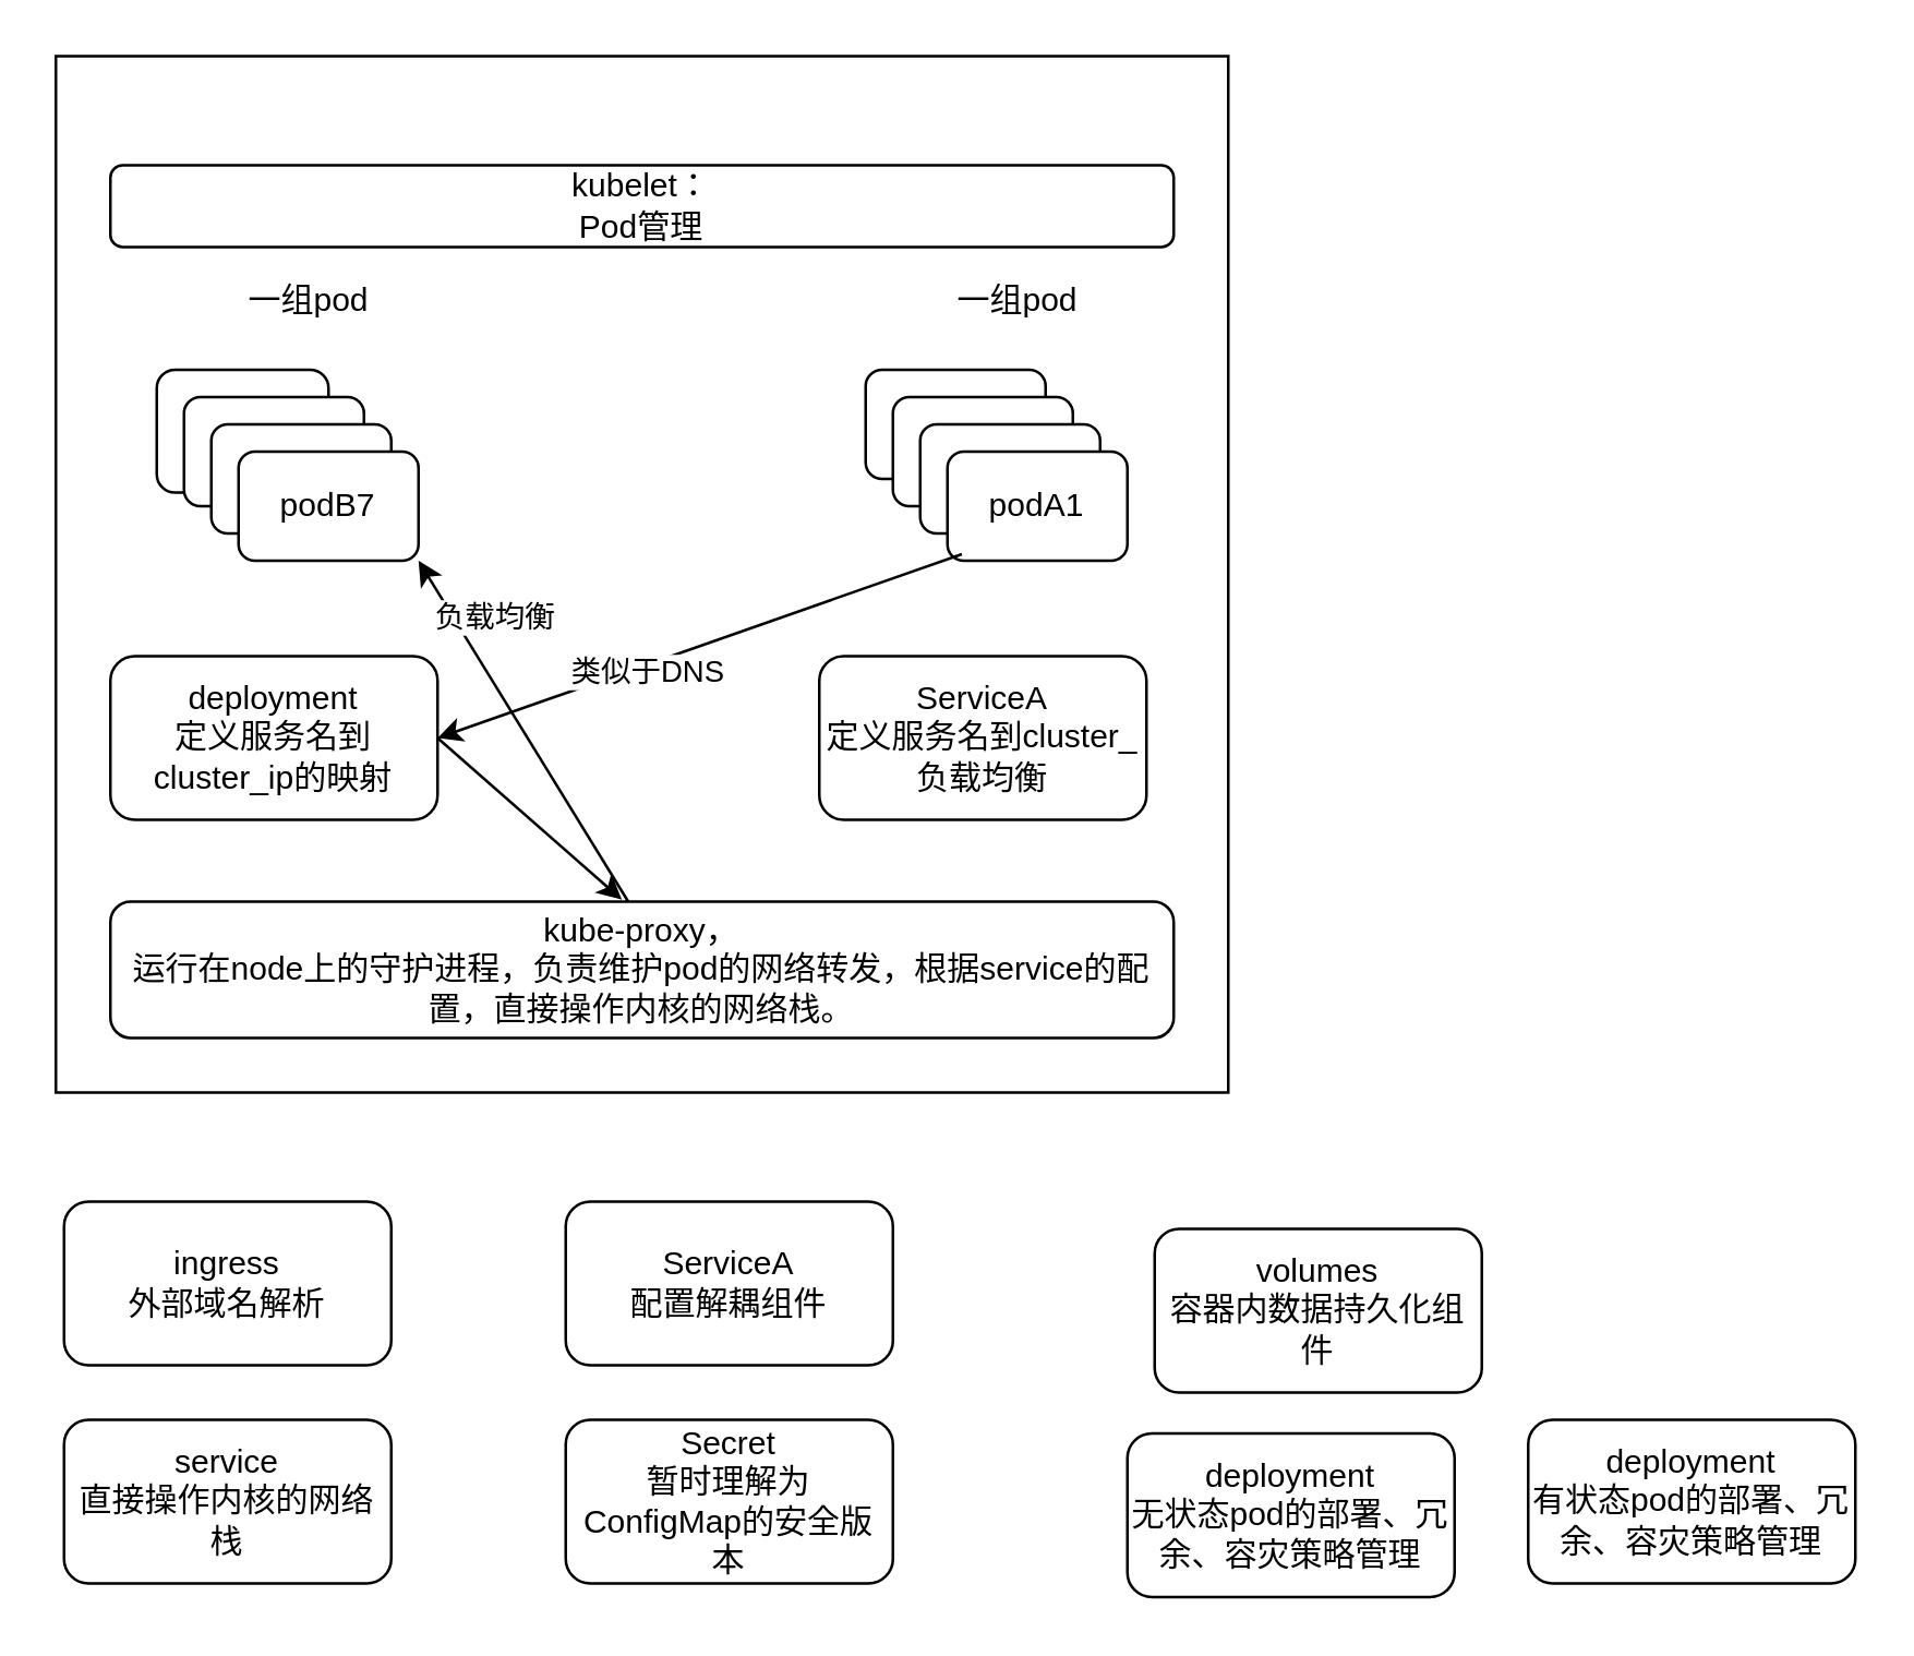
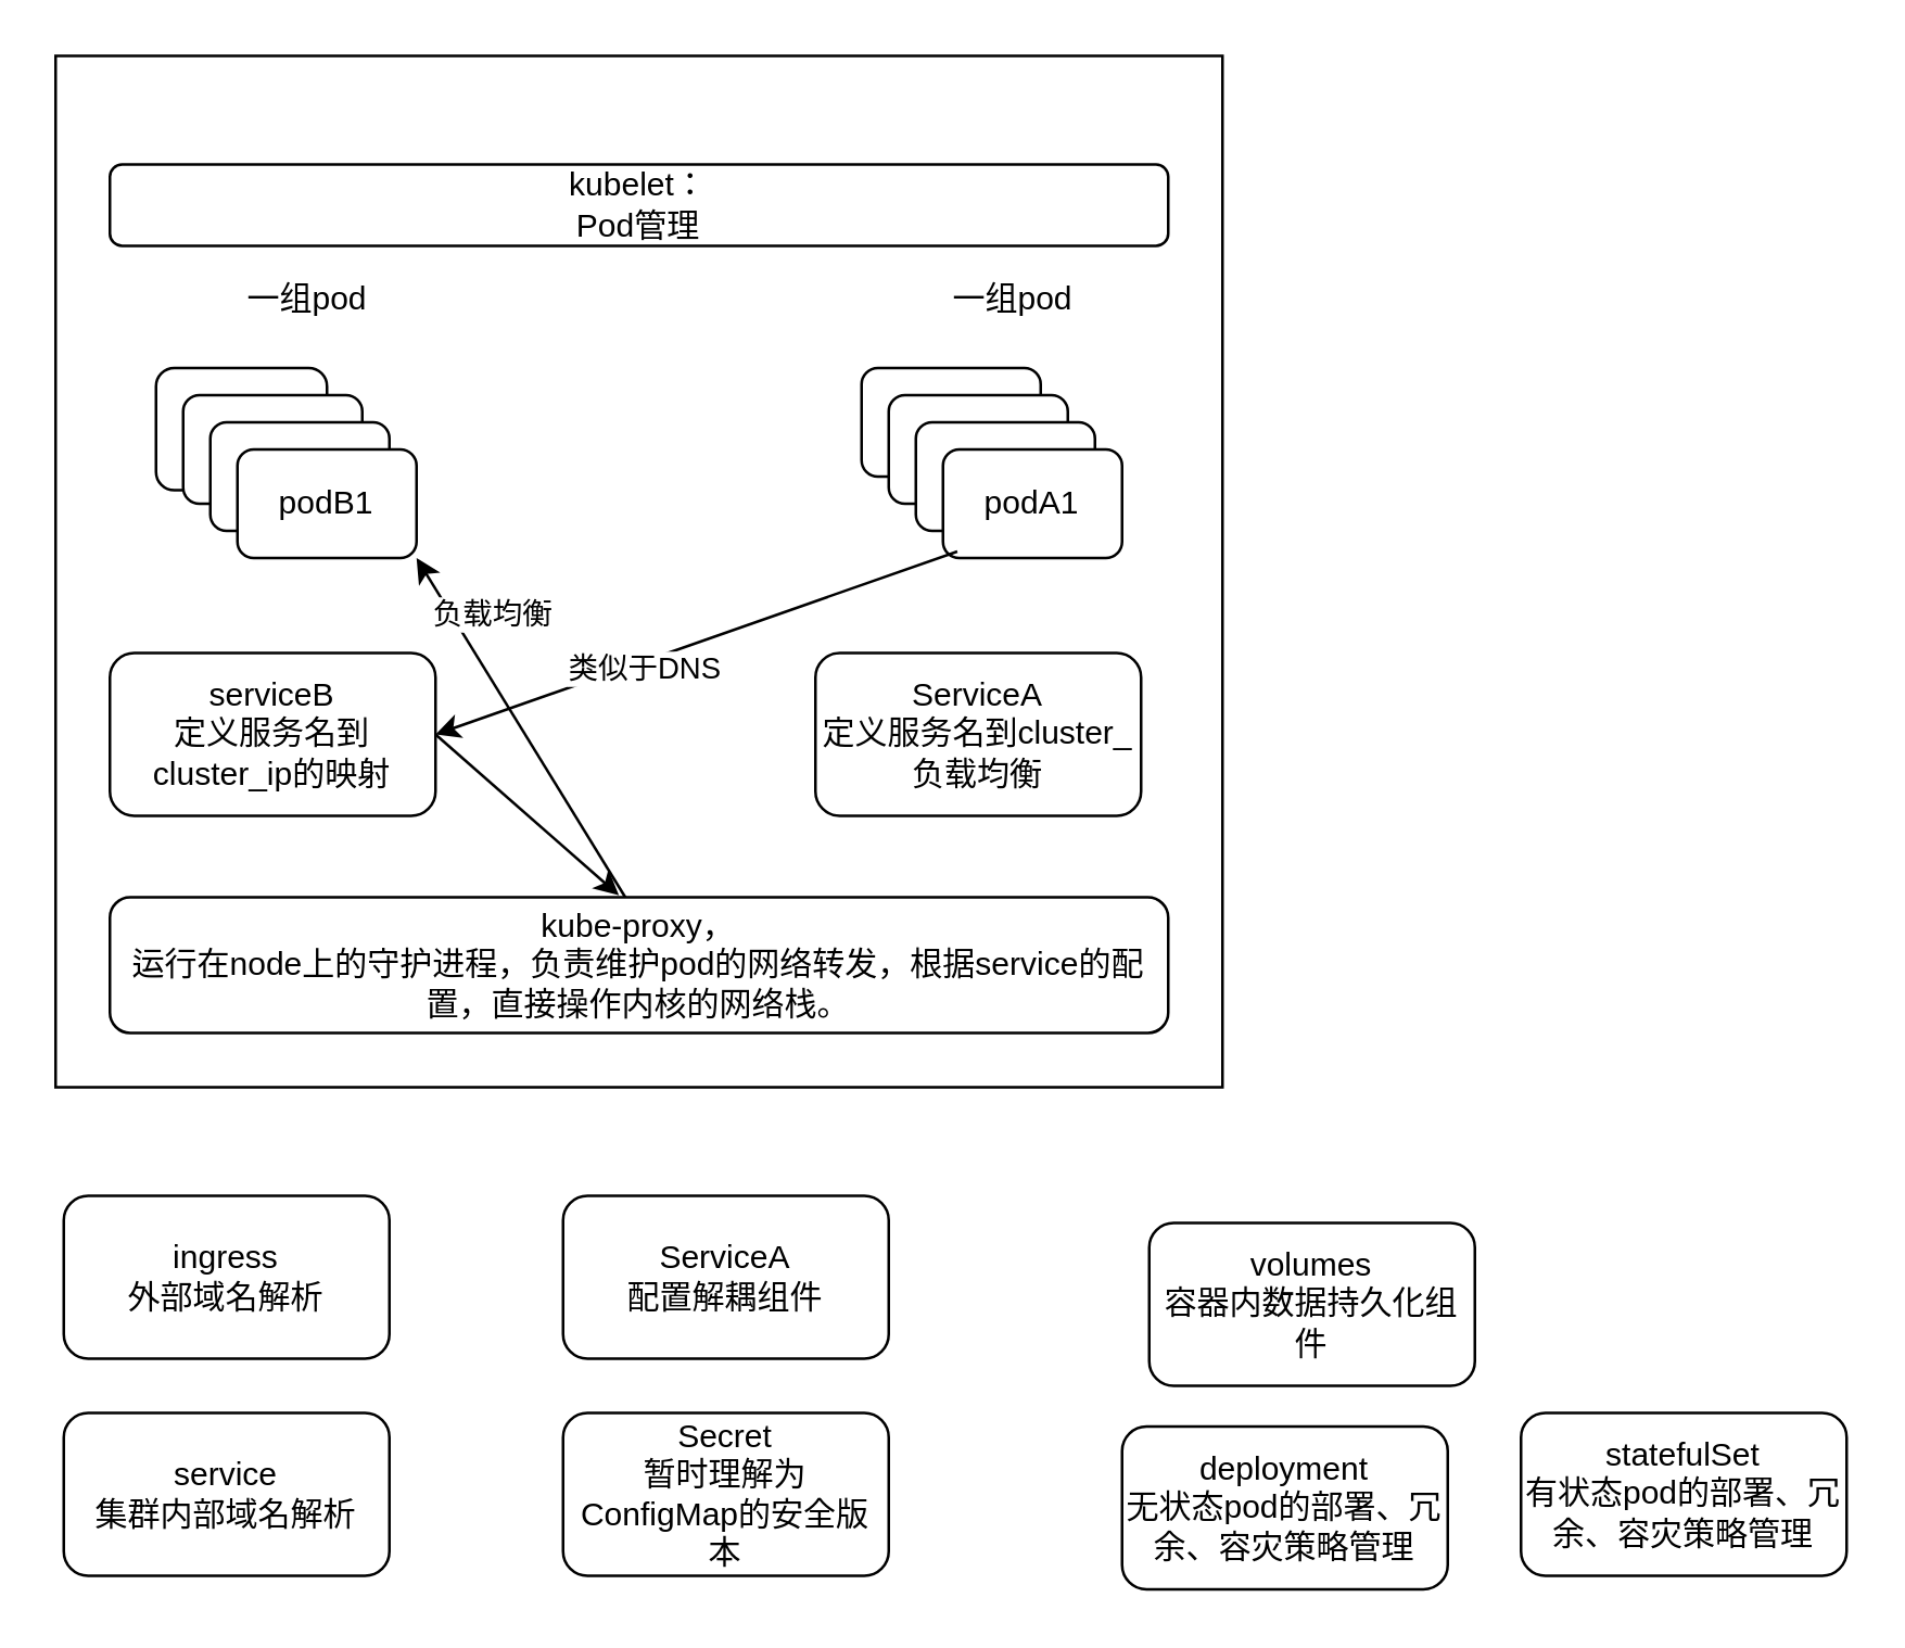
  <mxCell id="0" />
  <mxCell id="1" parent="0" />
  <mxCell id="2" value="podA1" style="rounded=1;whiteSpace=wrap;html=1;" vertex="1" parent="1"><mxGeometry x="317" y="135" width="66" height="40" as="geometry" /></mxCell>
  <mxCell id="3" value="podA1" style="rounded=1;whiteSpace=wrap;html=1;" vertex="1" parent="1"><mxGeometry x="327" y="145" width="66" height="40" as="geometry" /></mxCell>
  <mxCell id="4" value="podA1" style="rounded=1;whiteSpace=wrap;html=1;" vertex="1" parent="1"><mxGeometry x="337" y="155" width="66" height="40" as="geometry" /></mxCell>
  <mxCell id="5" value="podA1" style="rounded=1;whiteSpace=wrap;html=1;" vertex="1" parent="1"><mxGeometry x="347" y="165" width="66" height="40" as="geometry" /></mxCell>
  <mxCell id="6" value="一组pod" style="text;html=1;align=center;verticalAlign=middle;whiteSpace=wrap;rounded=0;" vertex="1" parent="1"><mxGeometry x="343" y="95" width="60" height="30" as="geometry" /></mxCell>
  <mxCell id="7" value="podA1" style="rounded=1;whiteSpace=wrap;html=1;" vertex="1" parent="1"><mxGeometry x="57" y="135" width="63" height="45" as="geometry" /></mxCell>
  <mxCell id="8" value="podA1" style="rounded=1;whiteSpace=wrap;html=1;" vertex="1" parent="1"><mxGeometry x="67" y="145" width="66" height="40" as="geometry" /></mxCell>
  <mxCell id="9" value="podA1" style="rounded=1;whiteSpace=wrap;html=1;" vertex="1" parent="1"><mxGeometry x="77" y="155" width="66" height="40" as="geometry" /></mxCell>
- <mxCell id="10" value="podB7" style="rounded=1;whiteSpace=wrap;html=1;" vertex="1" parent="1"><mxGeometry x="87" y="165" width="66" height="40" as="geometry" /></mxCell>
+ <mxCell id="10" value="podB1" style="rounded=1;whiteSpace=wrap;html=1;" vertex="1" parent="1"><mxGeometry x="87" y="165" width="66" height="40" as="geometry" /></mxCell>
  <mxCell id="11" value="一组pod" style="text;html=1;align=center;verticalAlign=middle;whiteSpace=wrap;rounded=0;" vertex="1" parent="1"><mxGeometry x="83" y="95" width="60" height="30" as="geometry" /></mxCell>
  <mxCell id="12" value="" style="rounded=0;whiteSpace=wrap;html=1;fillColor=none;" vertex="1" parent="1"><mxGeometry x="20" y="20" width="430" height="380" as="geometry" /></mxCell>
  <mxCell id="13" value="ServiceA&lt;div&gt;定义服务名到cluster_负载均衡&lt;/div&gt;" style="rounded=1;whiteSpace=wrap;html=1;" vertex="1" parent="1"><mxGeometry x="300" y="240" width="120" height="60" as="geometry" /></mxCell>
- <mxCell id="14" value="deployment&lt;div&gt;定义服务名到cluster_ip的映射&lt;/div&gt;" style="rounded=1;whiteSpace=wrap;html=1;" vertex="1" parent="1"><mxGeometry x="40" y="240" width="120" height="60" as="geometry" /></mxCell>
+ <mxCell id="14" value="serviceB&lt;div&gt;定义服务名到cluster_ip的映射&lt;/div&gt;" style="rounded=1;whiteSpace=wrap;html=1;" vertex="1" parent="1"><mxGeometry x="40" y="240" width="120" height="60" as="geometry" /></mxCell>
  <mxCell id="15" value="kube-proxy，&lt;div&gt;运行在node上的守护进程，负责维护pod的网络转发，根据service的配置，直接操作内核的网络栈。&lt;/div&gt;" style="rounded=1;whiteSpace=wrap;html=1;" vertex="1" parent="1"><mxGeometry x="40" y="330" width="390" height="50" as="geometry" /></mxCell>
  <mxCell id="16" value="" style="endArrow=classic;html=1;rounded=0;entryX=1;entryY=0.5;entryDx=0;entryDy=0;exitX=0.08;exitY=0.94;exitDx=0;exitDy=0;exitPerimeter=0;" edge="1" parent="1" source="5" target="14"><mxGeometry width="50" height="50" relative="1" as="geometry"><mxPoint x="330" y="190" as="sourcePoint" /><mxPoint x="270" y="190" as="targetPoint" /></mxGeometry></mxCell>
  <mxCell id="17" value="类似于DNS" style="edgeLabel;html=1;align=center;verticalAlign=middle;resizable=0;points=[];" vertex="1" connectable="0" parent="16"><mxGeometry x="0.206" y="2" relative="1" as="geometry"><mxPoint as="offset" /></mxGeometry></mxCell>
  <mxCell id="18" value="" style="endArrow=classic;html=1;rounded=0;entryX=0.481;entryY=-0.014;entryDx=0;entryDy=0;entryPerimeter=0;exitX=1;exitY=0.5;exitDx=0;exitDy=0;" edge="1" parent="1" source="14" target="15"><mxGeometry width="50" height="50" relative="1" as="geometry"><mxPoint x="190" y="310" as="sourcePoint" /><mxPoint x="240" y="260" as="targetPoint" /></mxGeometry></mxCell>
  <mxCell id="19" value="" style="endArrow=classic;html=1;rounded=0;entryX=1;entryY=1;entryDx=0;entryDy=0;exitX=0.487;exitY=0;exitDx=0;exitDy=0;exitPerimeter=0;" edge="1" parent="1" source="15" target="10"><mxGeometry width="50" height="50" relative="1" as="geometry"><mxPoint x="220" y="330" as="sourcePoint" /><mxPoint x="270" y="280" as="targetPoint" /></mxGeometry></mxCell>
  <mxCell id="20" value="负载均衡" style="edgeLabel;html=1;align=center;verticalAlign=middle;resizable=0;points=[];" vertex="1" connectable="0" parent="19"><mxGeometry x="-0.28" y="-1" relative="1" as="geometry"><mxPoint x="-23" y="-59" as="offset" /></mxGeometry></mxCell>
  <mxCell id="21" value="ingress&lt;div&gt;外部域名解析&lt;/div&gt;" style="rounded=1;whiteSpace=wrap;html=1;" vertex="1" parent="1"><mxGeometry x="23" y="440" width="120" height="60" as="geometry" /></mxCell>
- <mxCell id="22" value="service&lt;div&gt;直接操作内核的网络栈&lt;/div&gt;" style="rounded=1;whiteSpace=wrap;html=1;" vertex="1" parent="1"><mxGeometry x="23" y="520" width="120" height="60" as="geometry" /></mxCell>
+ <mxCell id="22" value="service&lt;div&gt;集群内部域名解析&lt;/div&gt;" style="rounded=1;whiteSpace=wrap;html=1;" vertex="1" parent="1"><mxGeometry x="23" y="520" width="120" height="60" as="geometry" /></mxCell>
  <mxCell id="23" value="ServiceA&lt;div&gt;配置解耦组件&lt;/div&gt;" style="rounded=1;whiteSpace=wrap;html=1;" vertex="1" parent="1"><mxGeometry x="207" y="440" width="120" height="60" as="geometry" /></mxCell>
  <mxCell id="24" value="Secret&lt;div&gt;暂时理解为ConfigMap的安全版本&lt;/div&gt;" style="rounded=1;whiteSpace=wrap;html=1;" vertex="1" parent="1"><mxGeometry x="207" y="520" width="120" height="60" as="geometry" /></mxCell>
  <mxCell id="25" value="volumes&lt;div&gt;容器内数据持久化组件&lt;/div&gt;" style="rounded=1;whiteSpace=wrap;html=1;" vertex="1" parent="1"><mxGeometry x="423" y="450" width="120" height="60" as="geometry" /></mxCell>
  <mxCell id="26" value="deployment&lt;div&gt;无状态pod的部署、冗余、容灾策略管理&lt;/div&gt;" style="rounded=1;whiteSpace=wrap;html=1;" vertex="1" parent="1"><mxGeometry x="413" y="525" width="120" height="60" as="geometry" /></mxCell>
- <mxCell id="27" value="deployment&lt;div&gt;有状态pod的部署、冗余、容灾策略管理&lt;/div&gt;" style="rounded=1;whiteSpace=wrap;html=1;" vertex="1" parent="1"><mxGeometry x="560" y="520" width="120" height="60" as="geometry" /></mxCell>
+ <mxCell id="27" value="statefulSet&lt;div&gt;有状态pod的部署、冗余、容灾策略管理&lt;/div&gt;" style="rounded=1;whiteSpace=wrap;html=1;" vertex="1" parent="1"><mxGeometry x="560" y="520" width="120" height="60" as="geometry" /></mxCell>
  <mxCell id="28" value="kubelet：&lt;div&gt;Pod管理&lt;/div&gt;" style="rounded=1;whiteSpace=wrap;html=1;" vertex="1" parent="1"><mxGeometry x="40" y="60" width="390" height="30" as="geometry" /></mxCell>
